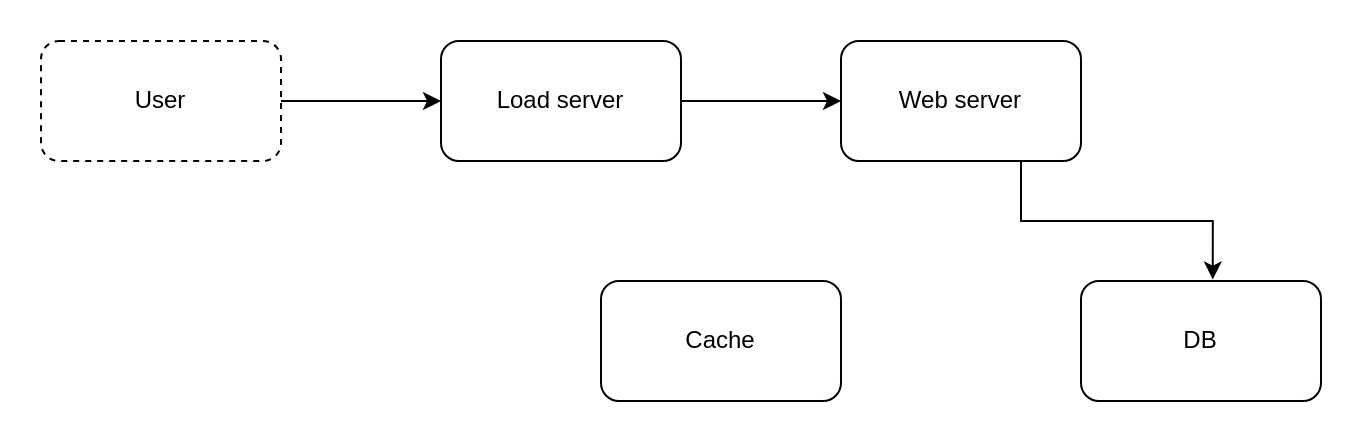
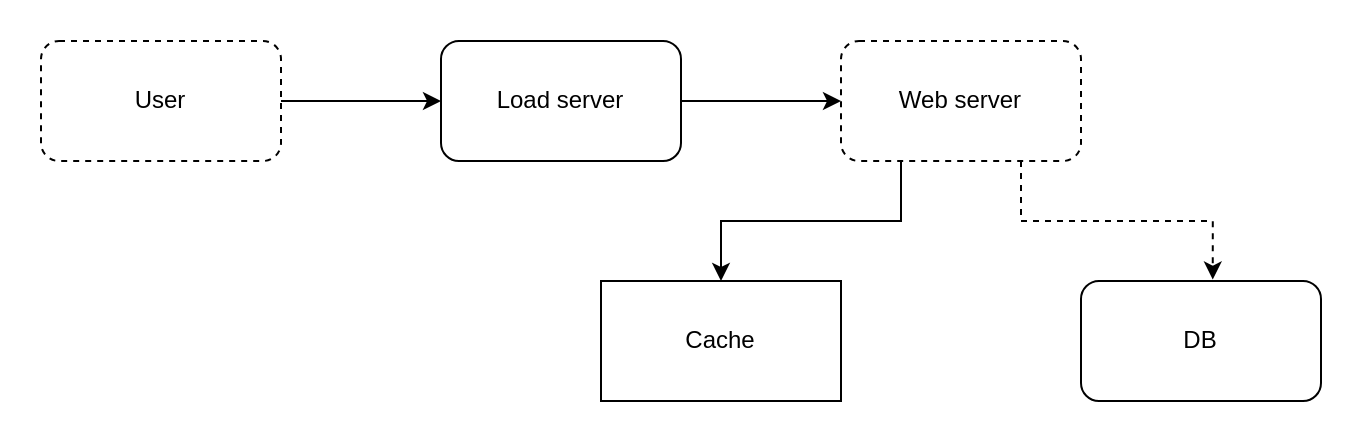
  <mxCell id="0" />
  <mxCell id="1" parent="0" />
  <mxCell id="2" style="edgeStyle=orthogonalEdgeStyle;rounded=0;orthogonalLoop=1;jettySize=auto;html=1;exitX=1;exitY=0.5;exitDx=0;exitDy=0;" edge="1" parent="1" source="3" target="5"><mxGeometry relative="1" as="geometry" /></mxCell>
  <mxCell id="3" value="User" style="rounded=1;whiteSpace=wrap;html=1;dashed=1;" vertex="1" parent="1"><mxGeometry x="20" y="20" width="120" height="60" as="geometry" /></mxCell>
  <mxCell id="4" style="edgeStyle=orthogonalEdgeStyle;rounded=0;orthogonalLoop=1;jettySize=auto;html=1;exitX=1;exitY=0.5;exitDx=0;exitDy=0;" edge="1" parent="1" source="5" target="7"><mxGeometry relative="1" as="geometry" /></mxCell>
  <mxCell id="5" value="Load server" style="rounded=1;whiteSpace=wrap;html=1;" vertex="1" parent="1"><mxGeometry x="220" y="20" width="120" height="60" as="geometry" /></mxCell>
- <mxCell id="7" value="Web server" style="rounded=1;whiteSpace=wrap;html=1;" vertex="1" parent="1"><mxGeometry x="420" y="20" width="120" height="60" as="geometry" /></mxCell>
- <mxCell id="8" value="Cache" style="rounded=1;whiteSpace=wrap;html=1;" vertex="1" parent="1"><mxGeometry x="300" y="140" width="120" height="60" as="geometry" /></mxCell>
+ <mxCell id="6" style="edgeStyle=orthogonalEdgeStyle;rounded=0;orthogonalLoop=1;jettySize=auto;html=1;exitX=0.25;exitY=1;exitDx=0;exitDy=0;" edge="1" parent="1" source="7" target="8"><mxGeometry relative="1" as="geometry" /></mxCell>
+ <mxCell id="7" value="Web server" style="rounded=1;whiteSpace=wrap;html=1;dashed=1;" vertex="1" parent="1"><mxGeometry x="420" y="20" width="120" height="60" as="geometry" /></mxCell>
+ <mxCell id="8" value="Cache" style="whiteSpace=wrap;html=1;rounded=0;" vertex="1" parent="1"><mxGeometry x="300" y="140" width="120" height="60" as="geometry" /></mxCell>
  <mxCell id="9" value="DB" style="rounded=1;whiteSpace=wrap;html=1;" vertex="1" parent="1"><mxGeometry x="540" y="140" width="120" height="60" as="geometry" /></mxCell>
- <mxCell id="10" style="edgeStyle=orthogonalEdgeStyle;rounded=0;orthogonalLoop=1;jettySize=auto;html=1;exitX=0.75;exitY=1;exitDx=0;exitDy=0;entryX=0.549;entryY=-0.012;entryDx=0;entryDy=0;entryPerimeter=0;" edge="1" parent="1" source="7" target="9"><mxGeometry relative="1" as="geometry" /></mxCell>
+ <mxCell id="10" style="edgeStyle=orthogonalEdgeStyle;rounded=0;orthogonalLoop=1;jettySize=auto;html=1;exitX=0.75;exitY=1;exitDx=0;exitDy=0;entryX=0.549;entryY=-0.012;entryDx=0;entryDy=0;entryPerimeter=0;dashed=1;" edge="1" parent="1" source="7" target="9"><mxGeometry relative="1" as="geometry" /></mxCell>
